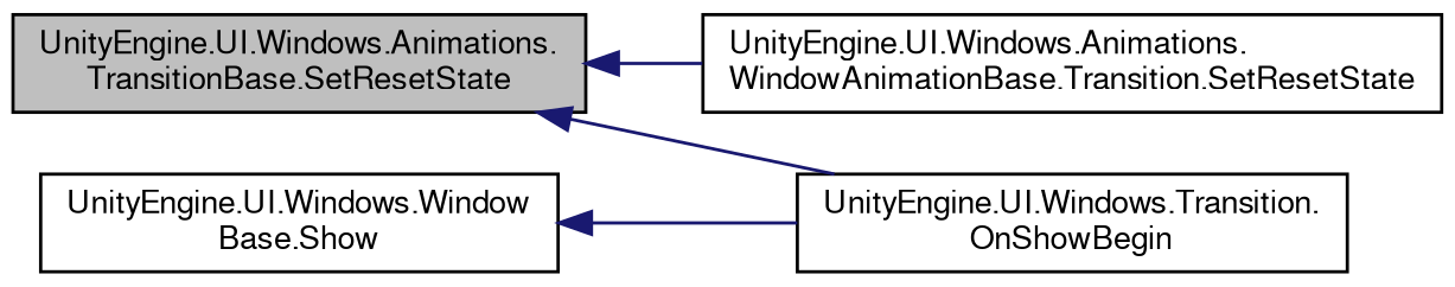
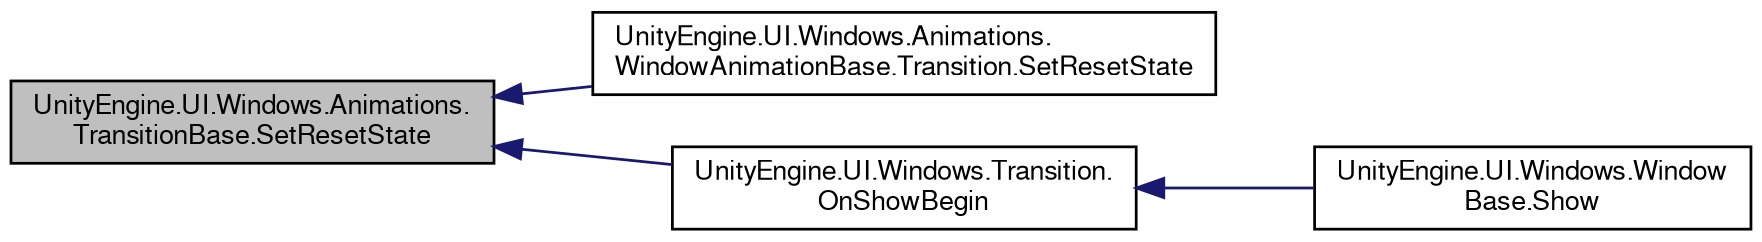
  digraph {
    rankdir=LR
    node [color=black fillcolor=white fontname=FreeSans fontsize=10 shape=record style=filled]
    edge [color=midnightblue dir=back fontname=FreeSans fontsize=10 labelfontname=FreeSans labelfontsize=10 style=solid]
    n1 [fillcolor=grey75 fontcolor=black height=0.2 label="UnityEngine.UI.Windows.Animations.\lTransitionBase.SetResetState" width=0.4]
    n2 [height=0.2 label="UnityEngine.UI.Windows.Animations.\lWindowAnimationBase.Transition.SetResetState" width=0.4]
    n3 [height=0.2 label="UnityEngine.UI.Windows.Transition.\lOnShowBegin" width=0.4]
    n4 [height=0.2 label="UnityEngine.UI.Windows.Window\lBase.Show" width=0.4]
    n1 -> n2
    n1 -> n3
-   n4 -> n3
+   n3 -> n4
  }
